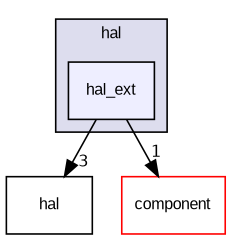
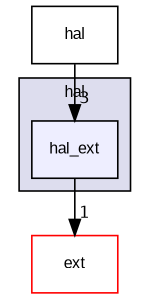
  digraph {
    compound=true
    fontname="Liberation Sans"
    node [fontname="Liberation Sans" fontsize=10 shape=box style=filled]
    edge [fontname="Liberation Sans" labeldistance=1.5 labelfontname=Helvetica labelfontsize=10]
    n1 [fillcolor="#eeeeff" label=hal_ext pencolor=black]
    n2 [label=hal style=""]
-   n3 [color=red fillcolor=white label=component]
+   n3 [color=red fillcolor=white label=ext]
    subgraph cluster_1 {
      bgcolor="#ddddee"
      fontsize=10
      label=hal
      pencolor=black
      n1
    }
-   n1 -> n2 [headlabel=3]
+   n2 -> n1 [headlabel=3]
    n1 -> n3 [headlabel=1]
  }
